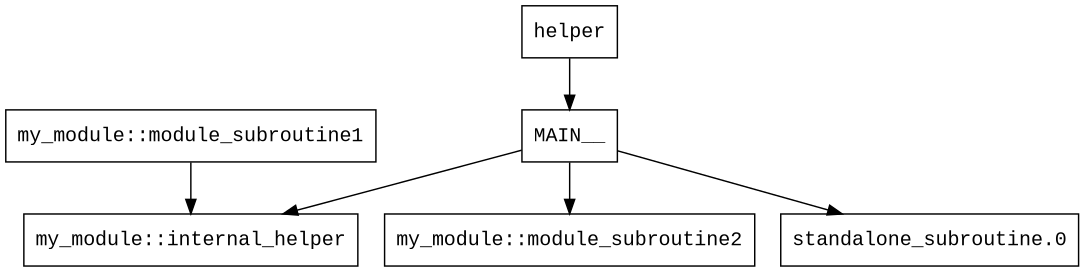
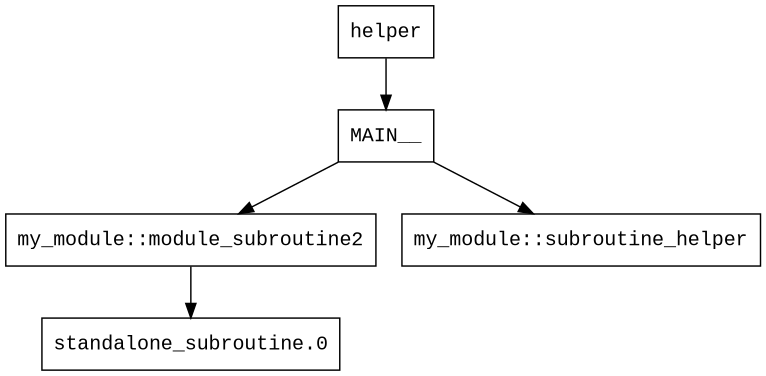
  digraph {
    fontname="Liberation Mono"
    node [fontname="Liberation Mono" shape=box]
    edge [fontname="Liberation Mono"]
    n1 [label="my_module::module_subroutine2"]
-   n2 [label="my_module::module_subroutine1"]
-   n3 [label="my_module::internal_helper"]
+   n3 [label="my_module::subroutine_helper"]
    n4 [label=helper]
    n5 [label=MAIN__]
    n6 [label="standalone_subroutine.0"]
-   n2 -> n3
    n4 -> n5
    n5 -> n1
    n5 -> n3
-   n5 -> n6
+   n1 -> n6
  }
